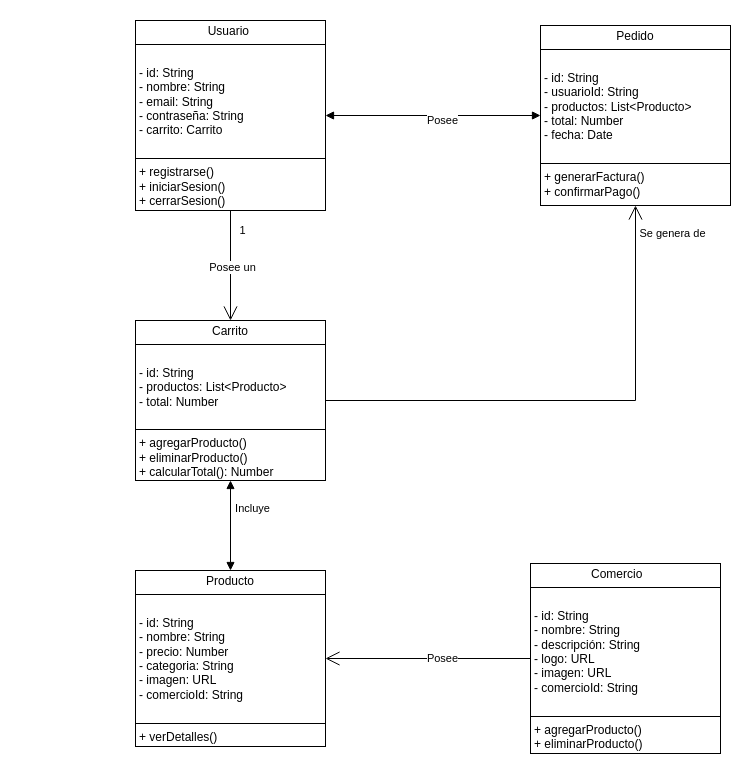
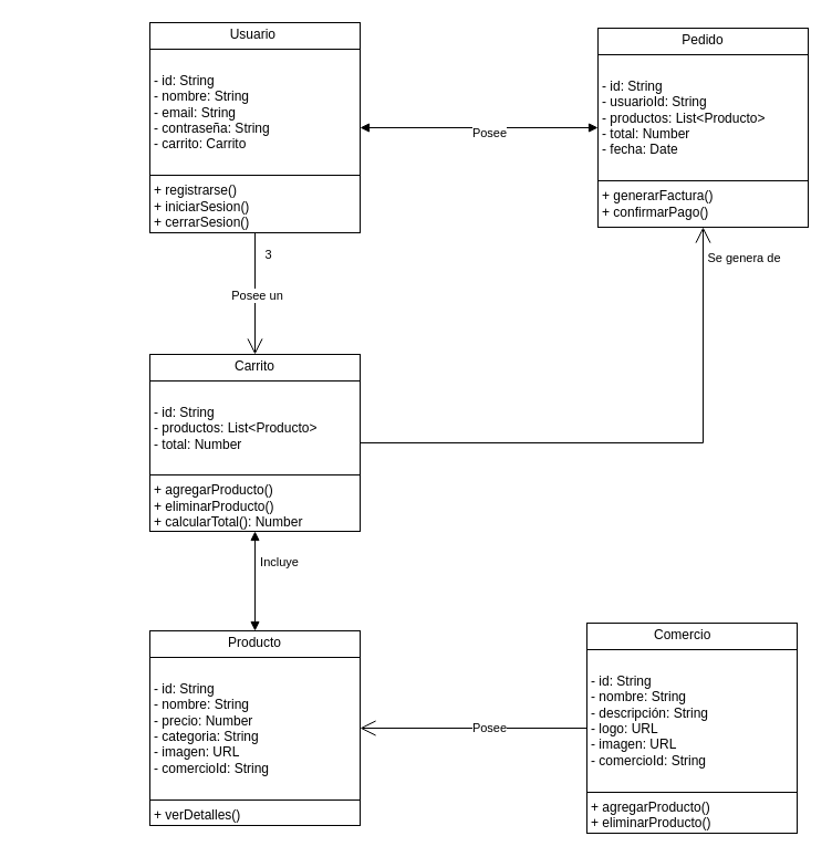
  <mxCell id="0" />
  <mxCell id="1" parent="0" />
  <mxCell id="2" value="&lt;p style=&quot;margin:0px;margin-top:4px;text-align:center;&quot;&gt;Carrito&lt;/p&gt;&lt;hr size=&quot;1&quot; style=&quot;border-style:solid;&quot;&gt;&lt;p style=&quot;margin:0px;margin-left:4px;&quot;&gt;&lt;br&gt;&lt;/p&gt;&lt;p style=&quot;margin:0px;margin-left:4px;&quot;&gt;- id: String&lt;/p&gt;&lt;p style=&quot;margin:0px;margin-left:4px;&quot;&gt;- productos: List&amp;lt;Producto&amp;gt;&lt;/p&gt;&lt;p style=&quot;margin:0px;margin-left:4px;&quot;&gt;- total: Number&amp;nbsp;&amp;nbsp;&lt;/p&gt;&lt;p style=&quot;margin:0px;margin-left:4px;&quot;&gt;&lt;br&gt;&lt;/p&gt;&lt;hr size=&quot;1&quot; style=&quot;border-style:solid;&quot;&gt;&lt;p style=&quot;margin:0px;margin-left:4px;&quot;&gt;&lt;span style=&quot;color: rgba(0, 0, 0, 0); font-family: monospace; font-size: 0px; text-wrap-mode: nowrap;&quot;&gt;%3CmxGraphModel%3E%3Croot%3E%3CmxCell%20id%3D%220%22%2F%3E%3CmxCell%20id%3D%221%22%20parent%3D%220%22%2F%3E%3CmxCell%20id%3D%222%22%20value%3D%22%2B%20agregarProducto()%22%20style%3D%22text%3BstrokeColor%3Dnone%3BfillColor%3Dnone%3Balign%3Dleft%3BverticalAlign%3Dtop%3BspacingLeft%3D4%3BspacingRight%3D4%3Boverflow%3Dhidden%3Brotatable%3D0%3Bpoints%3D%5B%5B0%2C0.5%5D%2C%5B1%2C0.5%5D%5D%3BportConstraint%3Deastwest%3BwhiteSpace%3Dwrap%3Bhtml%3D1%3Bperimeter%3DrectanglePerimeter%3B%22%20vertex%3D%221%22%20parent%3D%221%22%3E%3CmxGeometry%20x%3D%22120%22%20y%3D%22-696%22%20width%3D%22180%22%20height%3D%2226%22%20as%3D%22geometry%22%2F%3E%3C%2FmxCell%3E%3C%2Froot%3E%3C%2FmxGraphModel%3E&lt;/span&gt;&lt;span style=&quot;background-color: transparent; color: light-dark(rgb(0, 0, 0), rgb(255, 255, 255));&quot;&gt;+ agregarProducto()&lt;/span&gt;&lt;/p&gt;&lt;p style=&quot;margin:0px;margin-left:4px;&quot;&gt;+ eliminarProducto()&amp;nbsp;&lt;span style=&quot;background-color: transparent; color: light-dark(rgb(0, 0, 0), rgb(255, 255, 255));&quot;&gt;&lt;/span&gt;&lt;/p&gt;&lt;p style=&quot;margin:0px;margin-left:4px;&quot;&gt;+ calcularTotal(): Number&lt;/p&gt;&lt;p style=&quot;margin:0px;margin-left:4px;&quot;&gt;&lt;span style=&quot;background-color: transparent; color: rgba(0, 0, 0, 0); font-family: monospace; font-size: 0px; text-wrap-mode: nowrap;&quot;&gt;%3CmxGraphModel%3E%3Croot%3E%3CmxCell%20id%3D%220%22%2F%3E%3CmxCell%20id%3D%221%22%20parent%3D%220%22%2F%3E%3CmxCell%20id%3D%222%22%20value%3D%22%2B%20agregarProducto()%22%20style%3D%22text%3BstrokeColor%3Dnone%3BfillColor%3Dnone%3Balign%3Dleft%3BverticalAlign%3Dtop%3BspacingLeft%3D4%3BspacingRight%3D4%3Boverflow%3Dhidden%3Brotatable%3D0%3Bpoints%3D%5B%5B0%2C0.5%5D%2C%5B1%2C0.5%5D%5D%3BportConstraint%3Deastwest%3BwhiteSpace%3Dwrap%3Bhtml%3D1%3Bperimeter%3DrectanglePerimeter%3B%22%20vertex%3D%221%22%20parent%3D%221%22%3E%3CmxGeometry%20x%3D%22120%22%20y%3D%22-696%22%20width%3D%22180%22%20height%3D%2226%22%20as%3D%22geometry%22%2F%3E%3C%2FmxCell%3E%3C%2Froot%3E%3C%2FmxGraphModel%3E&lt;/span&gt;&lt;/p&gt;" style="verticalAlign=top;align=left;overflow=fill;html=1;whiteSpace=wrap;" parent="1" vertex="1"><mxGeometry x="135" y="320" width="190" height="160" as="geometry" /></mxCell>
  <mxCell id="3" value="&lt;p style=&quot;margin:0px;margin-top:4px;text-align:center;&quot;&gt;&lt;span style=&quot;text-align: left; background-color: transparent; color: light-dark(rgb(0, 0, 0), rgb(255, 255, 255));&quot;&gt;Usuario&amp;nbsp;&lt;/span&gt;&lt;/p&gt;&lt;hr size=&quot;1&quot; style=&quot;border-style:solid;&quot;&gt;&lt;p style=&quot;margin:0px;margin-left:4px;&quot;&gt;&lt;br&gt;&lt;/p&gt;&lt;p style=&quot;margin:0px;margin-left:4px;&quot;&gt;- id: String&lt;/p&gt;&lt;p style=&quot;margin:0px;margin-left:4px;&quot;&gt;&lt;span style=&quot;background-color: transparent; color: light-dark(rgb(0, 0, 0), rgb(255, 255, 255));&quot;&gt;- nombre: String&lt;/span&gt;&lt;/p&gt;&lt;p style=&quot;margin:0px;margin-left:4px;&quot;&gt;- email: String&lt;/p&gt;&lt;p style=&quot;margin:0px;margin-left:4px;&quot;&gt;- contraseña: String&lt;/p&gt;&lt;p style=&quot;margin:0px;margin-left:4px;&quot;&gt;- carrito: Carrito&lt;/p&gt;&lt;p style=&quot;margin:0px;margin-left:4px;&quot;&gt;&lt;br&gt;&lt;/p&gt;&lt;hr size=&quot;1&quot; style=&quot;border-style:solid;&quot;&gt;&lt;p style=&quot;margin:0px;margin-left:4px;&quot;&gt;&lt;span style=&quot;color: rgba(0, 0, 0, 0); font-family: monospace; font-size: 0px; text-wrap-mode: nowrap;&quot;&gt;%3CmxGraphModel%3E%3Croot%3E%3CmxCell%20id%3D%220%22%2F%3E%3CmxCell%20id%3D%221%22%20parent%3D%220%22%2F%3E%3CmxCell%20id%3D%222%22%20value%3D%22%2B%20agregarProducto()%22%20style%3D%22text%3BstrokeColor%3Dnone%3BfillColor%3Dnone%3Balign%3Dleft%3BverticalAlign%3Dtop%3BspacingLeft%3D4%3BspacingRight%3D4%3Boverflow%3Dhidden%3Brotatable%3D0%3Bpoints%3D%5B%5B0%2C0.5%5D%2C%5B1%2C0.5%5D%5D%3BportConstraint%3Deastwest%3BwhiteSpace%3Dwrap%3Bhtml%3D1%3Bperimeter%3DrectanglePerimeter%3B%22%20vertex%3D%221%22%20parent%3D%221%22%3E%3CmxGeometry%20x%3D%22120%22%20y%3D%22-696%22%20width%3D%22180%22%20height%3D%2226%22%20as%3D%22geometry%22%2F%3E%3C%2FmxCell%3E%3C%2Froot%3E%3C%2FmxGraphModel%3E&lt;/span&gt;&lt;span style=&quot;background-color: transparent; color: light-dark(rgb(0, 0, 0), rgb(255, 255, 255));&quot;&gt;+ registrarse()&lt;/span&gt;&lt;/p&gt;&lt;p style=&quot;margin:0px;margin-left:4px;&quot;&gt;+ iniciarSesion()&lt;/p&gt;&lt;p style=&quot;margin:0px;margin-left:4px;&quot;&gt;+ cerrarSesion()&lt;/p&gt;&lt;p style=&quot;margin:0px;margin-left:4px;&quot;&gt;&lt;span style=&quot;background-color: transparent; color: rgba(0, 0, 0, 0); font-family: monospace; font-size: 0px; text-wrap-mode: nowrap;&quot;&gt;%3CmxGraphModel%3E%3Croot%3E%3CmxCell%20id%3D%220%22%2F%3E%3CmxCell%20id%3D%221%22%20parent%3D%220%22%2F%3E%3CmxCell%20id%3D%222%22%20value%3D%22%2B%20agregarProducto()%22%20style%3D%22text%3BstrokeColor%3Dnone%3BfillColor%3Dnone%3Balign%3Dleft%3BverticalAlign%3Dtop%3BspacingLeft%3D4%3BspacingRight%3D4%3Boverflow%3Dhidden%3Brotatable%3D0%3Bpoints%3D%5B%5B0%2C0.5%5D%2C%5B1%2C0.5%5D%5D%3BportConstraint%3Deastwest%3BwhiteSpace%3Dwrap%3Bhtml%3D1%3Bperimeter%3DrectanglePerimeter%3B%22%20vertex%3D%221%22%20parent%3D%221%22%3E%3CmxGeometry%20x%3D%22120%22%20y%3D%22-696%22%20width%3D%22180%22%20height%3D%2226%22%20as%3D%22geometry%22%2F%3E%3C%2FmxCell%3E%3C%2Froot%3E%3C%2FmxGraphModel%3&lt;/span&gt;&lt;/p&gt;" style="verticalAlign=top;align=left;overflow=fill;html=1;whiteSpace=wrap;" parent="1" vertex="1"><mxGeometry x="135" y="20" width="190" height="190" as="geometry" /></mxCell>
  <mxCell id="4" value="&lt;p style=&quot;margin:0px;margin-top:4px;text-align:center;&quot;&gt;&lt;span style=&quot;text-align: left;&quot;&gt;Producto&lt;/span&gt;&lt;/p&gt;&lt;hr size=&quot;1&quot; style=&quot;border-style:solid;&quot;&gt;&lt;p style=&quot;margin:0px;margin-left:4px;&quot;&gt;&lt;br&gt;&lt;/p&gt;&lt;p style=&quot;margin:0px;margin-left:4px;&quot;&gt;- id: String&lt;/p&gt;&lt;p style=&quot;margin:0px;margin-left:4px;&quot;&gt;- nombre: String&lt;/p&gt;&lt;p style=&quot;margin:0px;margin-left:4px;&quot;&gt;&lt;span style=&quot;background-color: transparent; color: light-dark(rgb(0, 0, 0), rgb(255, 255, 255));&quot;&gt;- precio: Number&lt;/span&gt;&amp;nbsp;&lt;/p&gt;&lt;p style=&quot;margin:0px;margin-left:4px;&quot;&gt;- categoria: String&lt;/p&gt;&lt;p style=&quot;margin:0px;margin-left:4px;&quot;&gt;- imagen: URL&lt;/p&gt;&lt;p style=&quot;margin:0px;margin-left:4px;&quot;&gt;- comercioId: String&lt;/p&gt;&lt;p style=&quot;margin:0px;margin-left:4px;&quot;&gt;&lt;br&gt;&lt;/p&gt;&lt;hr size=&quot;1&quot; style=&quot;border-style:solid;&quot;&gt;&lt;p style=&quot;margin:0px;margin-left:4px;&quot;&gt;&lt;span style=&quot;color: rgba(0, 0, 0, 0); font-family: monospace; font-size: 0px; text-wrap-mode: nowrap;&quot;&gt;%3CmxGraphModel%3E%3Croot%3E%3CmxCell%20id%3D%220%22%2F%3E%3CmxCell%20id%3D%221%22%20parent%3D%220%22%2F%3E%3CmxCell%20id%3D%222%22%20value%3D%22%2B%20agregarProducto()%22%20style%3D%22text%3BstrokeColor%3Dnone%3BfillColor%3Dnone%3Balign%3Dleft%3BverticalAlign%3Dtop%3BspacingLeft%3D4%3BspacingRight%3D4%3Boverflow%3Dhidden%3Brotatable%3D0%3Bpoints%3D%5B%5B0%2C0.5%5D%2C%5B1%2C0.5%5D%5D%3BportConstraint%3Deastwest%3BwhiteSpace%3Dwrap%3Bhtml%3D1%3Bperimeter%3DrectanglePerimeter%3B%22%20vertex%3D%221%22%20parent%3D%221%22%3E%3CmxGeometry%20x%3D%22120%22%20y%3D%22-696%22%20width%3D%22180%22%20height%3D%2226%22%20as%3D%22geometry%22%2F%3E%3C%2FmxCell%3E%3C%2Froot%3E%3C%2FmxGraphModel%3E&lt;/span&gt;&lt;span style=&quot;background-color: transparent; color: light-dark(rgb(0, 0, 0), rgb(255, 255, 255));&quot;&gt;+ verDetalles()&lt;/span&gt;&lt;/p&gt;&lt;p style=&quot;margin:0px;margin-left:4px;&quot;&gt;&lt;br&gt;&lt;/p&gt;&lt;p style=&quot;margin:0px;margin-left:4px;&quot;&gt;&lt;span style=&quot;background-color: transparent; color: rgba(0, 0, 0, 0); font-family: monospace; font-size: 0px; text-wrap-mode: nowrap;&quot;&gt;%3CmxGraphModel%3E%3Croot%3E%3CmxCell%20id%3D%220%22%2F%3E%3CmxCell%20id%3D%221%22%20parent%3D%220%22%2F%3E%3CmxCell%20id%3D%222%22%20value%3D%22%2B%20agregarProducto()%22%20style%3D%22text%3BstrokeColor%3Dnone%3BfillColor%3Dnone%3Balign%3Dleft%3BverticalAlign%3Dtop%3BspacingLeft%3D4%3BspacingRight%3D4%3Boverflow%3Dhidden%3Brotatable%3D0%3Bpoints%3D%5B%5B0%2C0.5%5D%2C%5B1%2C0.5%5D%5D%3BportConstraint%3Deastwest%3BwhiteSpace%3Dwrap%3Bhtml%3D1%3Bperimeter%3DrectanglePerimeter%3B%22%20vertex%3D%221%22%20parent%3D%221%22%3E%3CmxGeometry%20x%3D%22120%22%20y%3D%22-696%22%20width%3D%22180%22%20height%3D%2226%22%20as%3D%22geometry%22%2F%3E%3C%2FmxCell%3E%3C%2Froot%3E%3C%2FmxGraphModel%3E&lt;/span&gt;&lt;/p&gt;" style="verticalAlign=top;align=left;overflow=fill;html=1;whiteSpace=wrap;" parent="1" vertex="1"><mxGeometry x="135" y="570" width="190" height="176" as="geometry" /></mxCell>
  <mxCell id="5" value="&lt;p style=&quot;margin:0px;margin-top:4px;text-align:center;&quot;&gt;&lt;span style=&quot;text-align: left;&quot;&gt;Pedido&lt;/span&gt;&lt;/p&gt;&lt;hr size=&quot;1&quot; style=&quot;border-style:solid;&quot;&gt;&lt;p style=&quot;margin:0px;margin-left:4px;&quot;&gt;&lt;br&gt;&lt;/p&gt;&lt;p style=&quot;margin:0px;margin-left:4px;&quot;&gt;- id: String&lt;/p&gt;&lt;p style=&quot;margin:0px;margin-left:4px;&quot;&gt;&lt;span style=&quot;background-color: transparent; color: light-dark(rgb(0, 0, 0), rgb(255, 255, 255));&quot;&gt;- usuarioId: String&lt;/span&gt;&lt;/p&gt;&lt;p style=&quot;margin:0px;margin-left:4px;&quot;&gt;- productos: List&amp;lt;Producto&amp;gt;&lt;span style=&quot;background-color: transparent; color: light-dark(rgb(0, 0, 0), rgb(255, 255, 255));&quot;&gt;&lt;/span&gt;&lt;/p&gt;&lt;p style=&quot;margin:0px;margin-left:4px;&quot;&gt;&lt;span style=&quot;background-color: transparent; color: light-dark(rgb(0, 0, 0), rgb(255, 255, 255));&quot;&gt;- total: Number&amp;nbsp;&lt;/span&gt;&lt;/p&gt;&lt;p style=&quot;margin:0px;margin-left:4px;&quot;&gt;- fecha: Date&amp;nbsp; &amp;nbsp;&lt;span style=&quot;background-color: transparent; color: light-dark(rgb(0, 0, 0), rgb(255, 255, 255));&quot;&gt;&lt;/span&gt;&lt;/p&gt;&lt;p style=&quot;margin:0px;margin-left:4px;&quot;&gt;&lt;br&gt;&lt;/p&gt;&lt;hr size=&quot;1&quot; style=&quot;border-style:solid;&quot;&gt;&lt;p style=&quot;margin:0px;margin-left:4px;&quot;&gt;+ generarFactura()&amp;nbsp;&lt;/p&gt;&lt;p style=&quot;margin:0px;margin-left:4px;&quot;&gt;+ confirmarPago()&lt;/p&gt;&lt;p style=&quot;margin:0px;margin-left:4px;&quot;&gt;&lt;span style=&quot;background-color: transparent; color: rgba(0, 0, 0, 0); font-family: monospace; font-size: 0px; text-wrap-mode: nowrap;&quot;&gt;%3CmxGraphModel%3E%3Croot%3E%3CmxCell%20id%3D%220%22%2F%3E%3CmxCell%20id%3D%221%22%20parent%3D%220%22%2F%3E%3CmxCell%20id%3D%222%22%20value%3D%22%2B%20agregarProducto()%22%20style%3D%22text%3BstrokeColor%3Dnone%3BfillColor%3Dnone%3Balign%3Dleft%3BverticalAlign%3Dtop%3BspacingLeft%3D4%3BspacingRight%3D4%3Boverflow%3Dhidden%3Brotatable%3D0%3Bpoints%3D%5B%5B0%2C0.5%5D%2C%5B1%2C0.5%5D%5D%3BportConstraint%3Deastwest%3BwhiteSpace%3Dwrap%3Bhtml%3D1%3Bperimeter%3DrectanglePerimeter%3B%22%20vertex%3D%221%22%20parent%3D%221%22%3E%3CmxGeometry%20x%3D%22120%22%20y%3D%22-696%22%20width%3D%22180%22%20height%3D%2226%22%20as%3D%22geometry%22%2F%3E%3C%2FmxCell%3E%3C%2Froot%3E%3C%2FmxGraphModel%3E&lt;/span&gt;&lt;/p&gt;" style="verticalAlign=top;align=left;overflow=fill;html=1;whiteSpace=wrap;" parent="1" vertex="1"><mxGeometry x="540" y="25" width="190" height="180" as="geometry" /></mxCell>
  <mxCell id="6" value="&lt;p style=&quot;margin:0px;margin-top:4px;text-align:center;&quot;&gt;&lt;span style=&quot;text-align: left;&quot;&gt;Comercio&amp;nbsp; &amp;nbsp; &amp;nbsp;&lt;/span&gt;&lt;/p&gt;&lt;hr size=&quot;1&quot; style=&quot;border-style:solid;&quot;&gt;&lt;p style=&quot;margin:0px;margin-left:4px;&quot;&gt;&lt;br&gt;&lt;/p&gt;&lt;p style=&quot;margin:0px;margin-left:4px;&quot;&gt;- id: String&lt;/p&gt;&lt;p style=&quot;margin:0px;margin-left:4px;&quot;&gt;- nombre: String&lt;/p&gt;&lt;p style=&quot;margin:0px;margin-left:4px;&quot;&gt;- descripción: String&lt;/p&gt;&lt;p style=&quot;margin:0px;margin-left:4px;&quot;&gt;&lt;span style=&quot;background-color: transparent; color: light-dark(rgb(0, 0, 0), rgb(255, 255, 255));&quot;&gt;- logo: URL&lt;/span&gt;&lt;/p&gt;&lt;p style=&quot;margin:0px;margin-left:4px;&quot;&gt;- imagen: URL&lt;/p&gt;&lt;p style=&quot;margin:0px;margin-left:4px;&quot;&gt;- comercioId: String&lt;/p&gt;&lt;p style=&quot;margin:0px;margin-left:4px;&quot;&gt;&lt;br&gt;&lt;/p&gt;&lt;hr size=&quot;1&quot; style=&quot;border-style:solid;&quot;&gt;&lt;p style=&quot;margin:0px;margin-left:4px;&quot;&gt;+ agregarProducto()&lt;/p&gt;&lt;p style=&quot;margin:0px;margin-left:4px;&quot;&gt;&lt;span style=&quot;background-color: transparent; color: light-dark(rgb(0, 0, 0), rgb(255, 255, 255));&quot;&gt;+ eliminarProducto()&lt;/span&gt;&lt;span style=&quot;background-color: transparent; color: rgba(0, 0, 0, 0); font-family: monospace; font-size: 0px; text-wrap-mode: nowrap;&quot;&gt;%3CmxGraphModel%3E%3Croot%3E%3CmxCell%20id%3D%220%22%2F%3E%3CmxCell%20id%3D%221%22%20parent%3D%220%22%2F%3E%3CmxCell%20id%3D%222%22%20value%3D%22%2B%20agregarProducto()%22%20style%3D%22text%3BstrokeColor%3Dnone%3BfillColor%3Dnone%3Balign%3Dleft%3BverticalAlign%3Dtop%3BspacingLeft%3D4%3BspacingRight%3D4%3Boverflow%3Dhidden%3Brotatable%3D0%3Bpoints%3D%5B%5B0%2C0.5%5D%2C%5B1%2C0.5%5D%5D%3BportConstraint%3Deastwest%3BwhiteSpace%3Dwrap%3Bhtml%3D1%3Bperimeter%3DrectanglePerimeter%3B%22%20vertex%3D%221%22%20parent%3D%221%22%3E%3CmxGeometry%20x%3D%22120%22%20y%3D%22-696%22%20width%3D%22180%22%20height%3D%2226%22%20as%3D%22geometry%22%2F%3E%3C%2FmxCell%3E%3C%2Froot%3E%3C%2FmxGraphModel%3E&lt;/span&gt;&lt;/p&gt;" style="verticalAlign=top;align=left;overflow=fill;html=1;whiteSpace=wrap;" parent="1" vertex="1"><mxGeometry x="530" y="563" width="190" height="190" as="geometry" /></mxCell>
  <mxCell id="7" value="" style="endArrow=block;startArrow=block;endFill=1;startFill=1;html=1;rounded=0;entryX=0;entryY=0.5;entryDx=0;entryDy=0;exitX=1;exitY=0.5;exitDx=0;exitDy=0;" parent="1" source="3" target="5" edge="1"><mxGeometry width="160" relative="1" as="geometry"><mxPoint x="325" y="100" as="sourcePoint" /><mxPoint x="485" y="100" as="targetPoint" /></mxGeometry></mxCell>
  <mxCell id="8" value="Posee" style="edgeLabel;html=1;align=center;verticalAlign=middle;resizable=0;points=[];" parent="1" vertex="1" connectable="0"><mxGeometry x="220" y="310" as="geometry"><mxPoint x="221" y="-191" as="offset" /></mxGeometry></mxCell>
  <mxCell id="9" value="" style="endArrow=block;startArrow=block;endFill=1;startFill=1;html=1;rounded=0;entryX=0.5;entryY=0;entryDx=0;entryDy=0;exitX=0.5;exitY=1;exitDx=0;exitDy=0;" parent="1" source="2" target="4" edge="1"><mxGeometry width="160" relative="1" as="geometry"><mxPoint x="220" y="480.74" as="sourcePoint" /><mxPoint x="220.76" y="600.004" as="targetPoint" /></mxGeometry></mxCell>
  <mxCell id="10" value="Incluye" style="edgeLabel;html=1;align=center;verticalAlign=middle;resizable=0;points=[];" parent="1" vertex="1" connectable="0"><mxGeometry x="30" y="300" as="geometry"><mxPoint x="221" y="207" as="offset" /></mxGeometry></mxCell>
  <mxCell id="11" value="" style="endArrow=open;endFill=1;endSize=12;html=1;rounded=0;exitX=0.5;exitY=1;exitDx=0;exitDy=0;entryX=0.5;entryY=0;entryDx=0;entryDy=0;" parent="1" source="3" target="2" edge="1"><mxGeometry width="160" relative="1" as="geometry"><mxPoint x="350" y="380" as="sourcePoint" /><mxPoint x="230" y="320" as="targetPoint" /></mxGeometry></mxCell>
  <mxCell id="12" value="Posee un" style="edgeLabel;html=1;align=center;verticalAlign=middle;resizable=0;points=[];" parent="1" vertex="1" connectable="0"><mxGeometry y="420" as="geometry" x="40"><mxPoint x="191" y="-154" as="offset" /></mxGeometry></mxCell>
- <mxCell id="13" value="1" style="edgeLabel;html=1;align=center;verticalAlign=middle;resizable=0;points=[];" parent="1" vertex="1" connectable="0"><mxGeometry x="20" y="420" as="geometry"><mxPoint x="221" y="-191" as="offset" /></mxGeometry></mxCell>
+ <mxCell id="13" value="3" style="edgeLabel;html=1;align=center;verticalAlign=middle;resizable=0;points=[];" parent="1" vertex="1" connectable="0"><mxGeometry x="20" y="420" as="geometry"><mxPoint x="221" y="-191" as="offset" /></mxGeometry></mxCell>
  <mxCell id="14" value="" style="endArrow=open;endFill=1;endSize=12;html=1;rounded=0;exitX=1;exitY=0.5;exitDx=0;exitDy=0;entryX=0.5;entryY=1;entryDx=0;entryDy=0;" parent="1" source="2" target="5" edge="1"><mxGeometry width="160" relative="1" as="geometry"><mxPoint x="340" y="410" as="sourcePoint" /><mxPoint x="740" y="400" as="targetPoint" /><Array as="points"><mxPoint x="635" y="400" /></Array></mxGeometry></mxCell>
  <mxCell id="15" value="" style="endArrow=open;endFill=1;endSize=12;html=1;rounded=0;exitX=0;exitY=0.5;exitDx=0;exitDy=0;entryX=1;entryY=0.5;entryDx=0;entryDy=0;" parent="1" source="6" target="4" edge="1"><mxGeometry width="160" relative="1" as="geometry"><mxPoint x="350" y="580" as="sourcePoint" /><mxPoint x="510" y="580" as="targetPoint" /></mxGeometry></mxCell>
  <mxCell id="16" value="Posee" style="edgeLabel;html=1;align=center;verticalAlign=middle;resizable=0;points=[];" parent="1" vertex="1" connectable="0"><mxGeometry x="220" y="450" as="geometry"><mxPoint x="221" y="207" as="offset" /></mxGeometry></mxCell>
  <mxCell id="17" value="Se genera de" style="edgeLabel;html=1;align=center;verticalAlign=middle;resizable=0;points=[];" vertex="1" connectable="0" parent="1"><mxGeometry x="450" y="25" as="geometry"><mxPoint x="221" y="207" as="offset" /></mxGeometry></mxCell>
